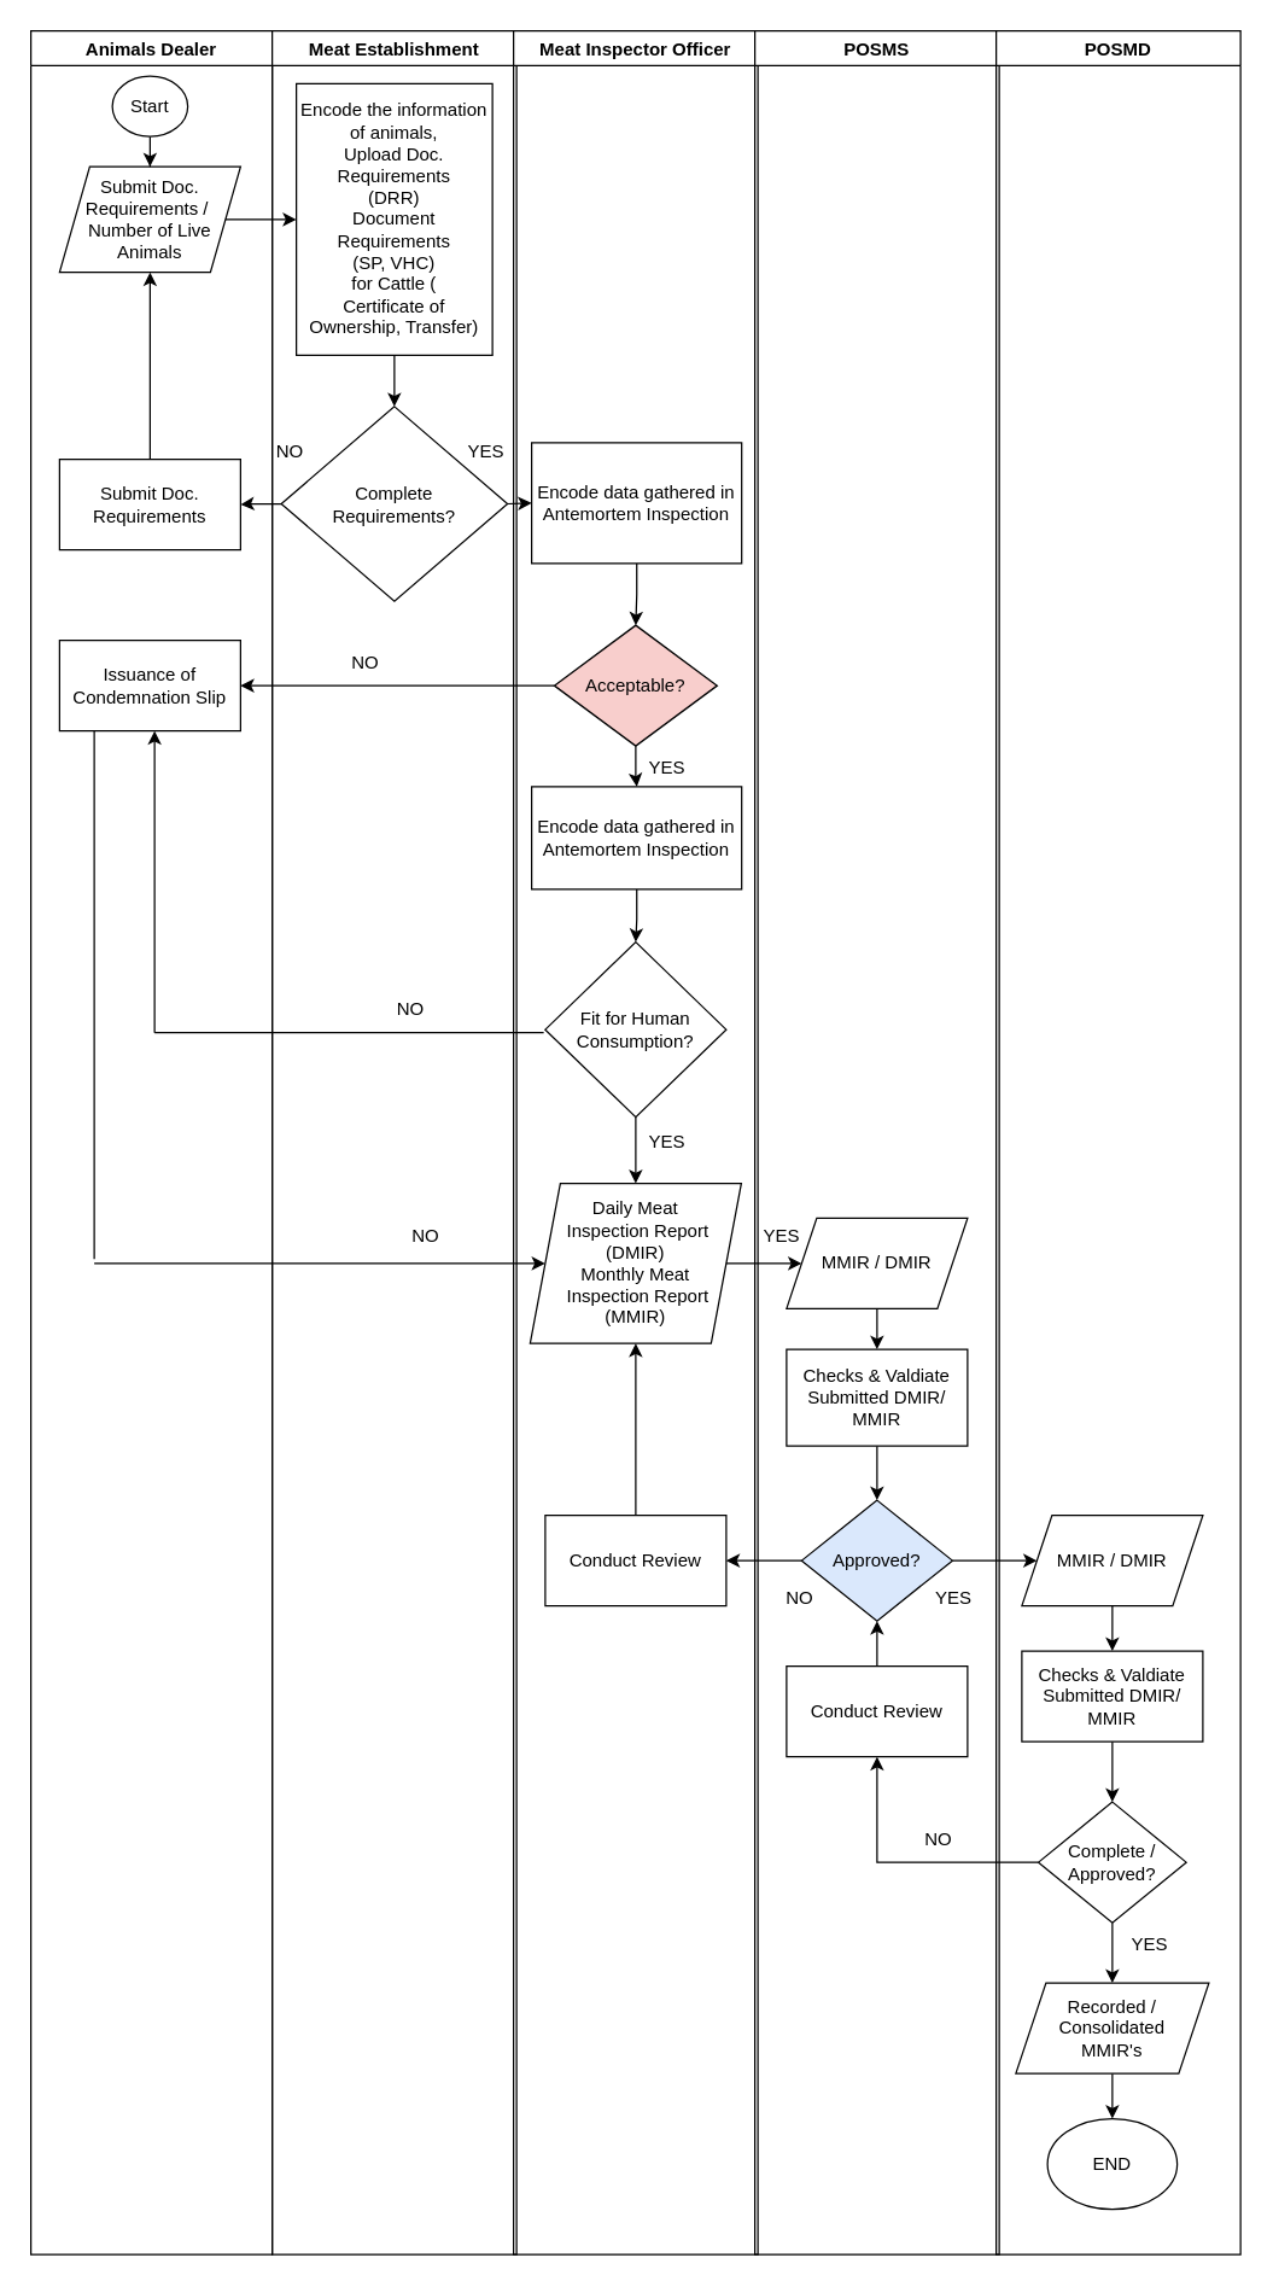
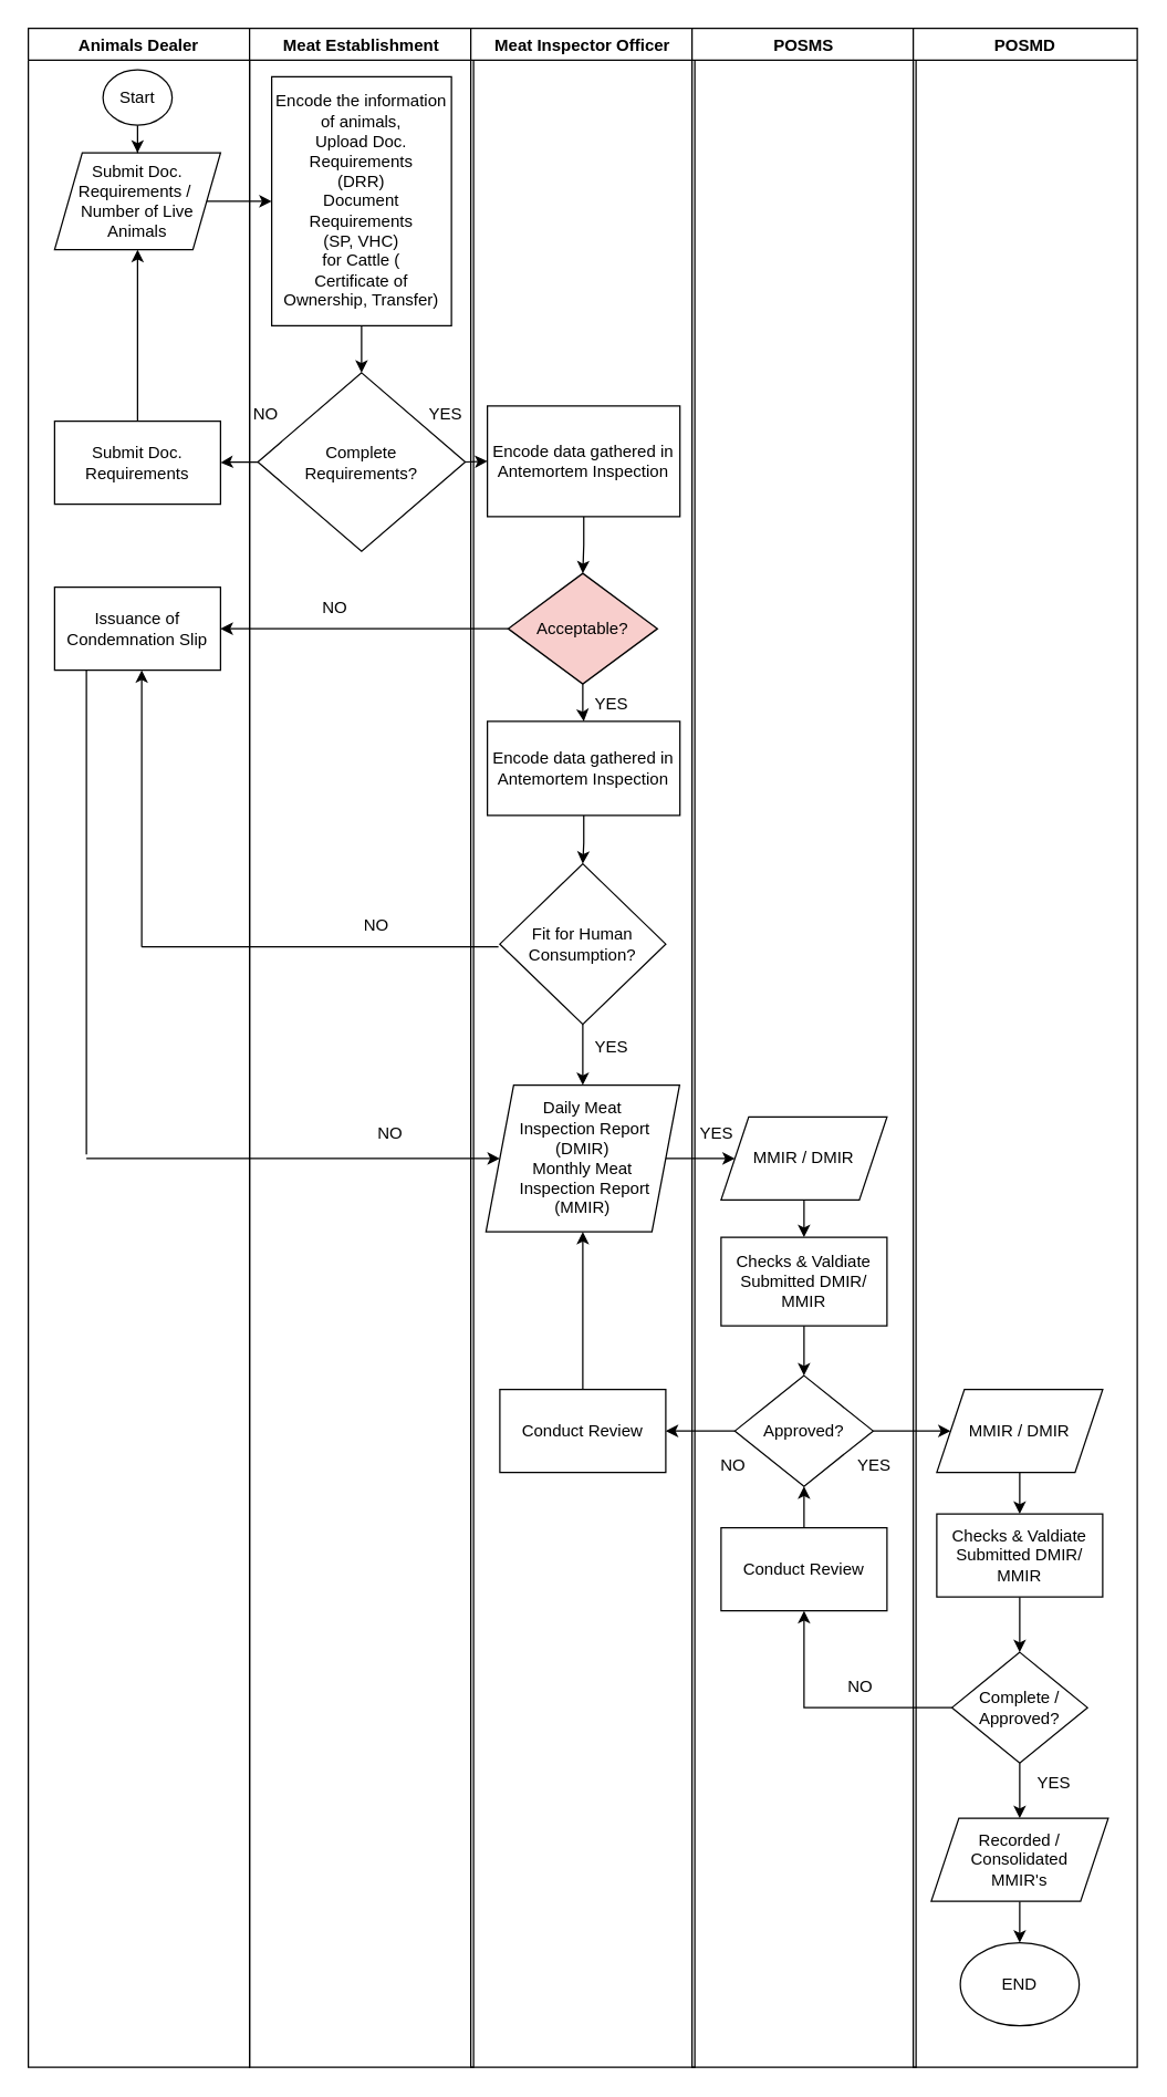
  <mxCell id="0" />
  <mxCell id="1" parent="0" />
  <mxCell id="2" value="Animals Dealer" style="swimlane;startSize=23;" parent="1" vertex="1"><mxGeometry x="20" y="20" width="160" height="1474" as="geometry" /></mxCell>
  <mxCell id="3" value="Submit Doc. Requirements /&amp;nbsp; Number of Live Animals" style="shape=parallelogram;perimeter=parallelogramPerimeter;whiteSpace=wrap;html=1;fixedSize=1;" parent="2" vertex="1"><mxGeometry x="19" y="90" width="120" height="70" as="geometry" /></mxCell>
  <mxCell id="4" value="" style="edgeStyle=orthogonalEdgeStyle;rounded=0;orthogonalLoop=1;jettySize=auto;html=1;" parent="2" source="5" target="3" edge="1"><mxGeometry relative="1" as="geometry" /></mxCell>
  <mxCell id="5" value="Start" style="ellipse;whiteSpace=wrap;html=1;" parent="2" vertex="1"><mxGeometry x="54" y="30" width="50" height="40" as="geometry" /></mxCell>
  <mxCell id="6" value="Submit Doc. Requirements" style="whiteSpace=wrap;html=1;rounded=0;" parent="2" vertex="1"><mxGeometry x="19" y="284" width="120" height="60" as="geometry" /></mxCell>
  <mxCell id="7" value="" style="endArrow=classic;html=1;rounded=0;exitX=0.5;exitY=0;exitDx=0;exitDy=0;entryX=0.5;entryY=1;entryDx=0;entryDy=0;" parent="2" source="6" target="3" edge="1"><mxGeometry width="50" height="50" relative="1" as="geometry"><mxPoint x="272" y="244" as="sourcePoint" /><mxPoint x="322" y="194" as="targetPoint" /></mxGeometry></mxCell>
  <mxCell id="8" value="Issuance of Condemnation Slip" style="rounded=0;whiteSpace=wrap;html=1;" parent="2" vertex="1"><mxGeometry x="19.004" y="404" width="120" height="60" as="geometry" /></mxCell>
  <mxCell id="9" value="Meat Establishment" style="swimlane;" parent="1" vertex="1"><mxGeometry x="180" y="20" width="162" height="1474" as="geometry" /></mxCell>
  <mxCell id="10" value="Encode the information of animals,&lt;br&gt;Upload Doc. Requirements&lt;br&gt;(DRR)&lt;br&gt;Document Requirements&lt;br&gt;(SP, VHC)&lt;br&gt;for Cattle (&lt;br&gt;Certificate of Ownership, Transfer)" style="rounded=0;whiteSpace=wrap;html=1;" parent="9" vertex="1"><mxGeometry x="16" y="35" width="130" height="180" as="geometry" /></mxCell>
  <mxCell id="11" value="Complete &lt;br&gt;Requirements?" style="rhombus;whiteSpace=wrap;html=1;rounded=0;" parent="9" vertex="1"><mxGeometry x="6" y="249" width="150" height="129" as="geometry" /></mxCell>
  <mxCell id="12" value="" style="edgeStyle=orthogonalEdgeStyle;rounded=0;orthogonalLoop=1;jettySize=auto;html=1;" parent="9" source="10" target="11" edge="1"><mxGeometry relative="1" as="geometry" /></mxCell>
  <mxCell id="13" value="NO" style="text;html=1;strokeColor=none;fillColor=none;align=center;verticalAlign=middle;whiteSpace=wrap;rounded=0;" parent="9" vertex="1"><mxGeometry x="-18" y="264" width="60" height="30" as="geometry" /></mxCell>
  <mxCell id="14" value="YES" style="text;html=1;strokeColor=none;fillColor=none;align=center;verticalAlign=middle;whiteSpace=wrap;rounded=0;" parent="9" vertex="1"><mxGeometry x="112" y="264" width="60" height="30" as="geometry" /></mxCell>
  <mxCell id="15" value="NO" style="text;html=1;strokeColor=none;fillColor=none;align=center;verticalAlign=middle;whiteSpace=wrap;rounded=0;" parent="9" vertex="1"><mxGeometry x="32" y="404" width="60" height="30" as="geometry" /></mxCell>
  <mxCell id="16" value="NO" style="text;html=1;strokeColor=none;fillColor=none;align=center;verticalAlign=middle;whiteSpace=wrap;rounded=0;" parent="9" vertex="1"><mxGeometry x="72" y="784" width="60" height="30" as="geometry" /></mxCell>
  <mxCell id="17" value="" style="endArrow=none;html=1;rounded=0;exitX=0;exitY=0.5;exitDx=0;exitDy=0;" parent="9" edge="1"><mxGeometry width="50" height="50" relative="1" as="geometry"><mxPoint x="180" y="664" as="sourcePoint" /><mxPoint x="-78" y="664" as="targetPoint" /></mxGeometry></mxCell>
  <mxCell id="18" value="NO" style="text;html=1;strokeColor=none;fillColor=none;align=center;verticalAlign=middle;whiteSpace=wrap;rounded=0;" vertex="1" parent="9"><mxGeometry x="62" y="634" width="60" height="30" as="geometry" /></mxCell>
  <mxCell id="19" value="Meat Inspector Officer" style="swimlane;" parent="1" vertex="1"><mxGeometry x="340" y="20" width="162" height="1474" as="geometry" /></mxCell>
  <mxCell id="20" value="Encode data gathered in Antemortem Inspection" style="whiteSpace=wrap;html=1;rounded=0;" parent="19" vertex="1"><mxGeometry x="12" y="273" width="139.25" height="80" as="geometry" /></mxCell>
  <mxCell id="21" value="" style="edgeStyle=orthogonalEdgeStyle;rounded=0;orthogonalLoop=1;jettySize=auto;html=1;" parent="19" source="22" target="24" edge="1"><mxGeometry relative="1" as="geometry" /></mxCell>
  <mxCell id="22" value="Encode data gathered in Antemortem Inspection" style="whiteSpace=wrap;html=1;rounded=0;" parent="19" vertex="1"><mxGeometry x="12.0" y="501" width="139.25" height="68" as="geometry" /></mxCell>
  <mxCell id="23" value="" style="edgeStyle=orthogonalEdgeStyle;rounded=0;orthogonalLoop=1;jettySize=auto;html=1;" parent="19" source="24" target="25" edge="1"><mxGeometry relative="1" as="geometry" /></mxCell>
  <mxCell id="24" value="Fit for Human Consumption?" style="rhombus;whiteSpace=wrap;html=1;" parent="19" vertex="1"><mxGeometry x="21" y="604" width="120" height="116" as="geometry" /></mxCell>
  <mxCell id="25" value="Daily Meat&lt;br&gt;&amp;nbsp;Inspection Report (DMIR)&lt;br&gt;Monthly Meat&lt;br&gt;&amp;nbsp;Inspection Report&lt;br&gt;(MMIR)" style="shape=parallelogram;perimeter=parallelogramPerimeter;whiteSpace=wrap;html=1;fixedSize=1;" parent="19" vertex="1"><mxGeometry x="11" y="764" width="140" height="106" as="geometry" /></mxCell>
  <mxCell id="26" value="YES" style="text;html=1;strokeColor=none;fillColor=none;align=center;verticalAlign=middle;whiteSpace=wrap;rounded=0;" parent="19" vertex="1"><mxGeometry x="72" y="474" width="60" height="30" as="geometry" /></mxCell>
  <mxCell id="27" value="Conduct Review" style="whiteSpace=wrap;html=1;" parent="19" vertex="1"><mxGeometry x="21.01" y="984" width="120" height="60" as="geometry" /></mxCell>
  <mxCell id="28" value="" style="edgeStyle=orthogonalEdgeStyle;rounded=0;orthogonalLoop=1;jettySize=auto;html=1;entryX=0.5;entryY=1;entryDx=0;entryDy=0;" parent="19" source="27" target="25" edge="1"><mxGeometry relative="1" as="geometry"><mxPoint x="81.0" y="920.0" as="targetPoint" /></mxGeometry></mxCell>
  <mxCell id="29" value="Acceptable?" style="rhombus;whiteSpace=wrap;html=1;rounded=0;fillColor=#f8cecc;" parent="19" vertex="1"><mxGeometry x="27.01" y="394" width="107.99" height="80" as="geometry" /></mxCell>
  <mxCell id="30" value="" style="edgeStyle=orthogonalEdgeStyle;rounded=0;orthogonalLoop=1;jettySize=auto;html=1;" parent="19" source="29" target="22" edge="1"><mxGeometry relative="1" as="geometry" /></mxCell>
  <mxCell id="31" value="" style="edgeStyle=orthogonalEdgeStyle;rounded=0;orthogonalLoop=1;jettySize=auto;html=1;" parent="19" source="20" target="29" edge="1"><mxGeometry relative="1" as="geometry" /></mxCell>
  <mxCell id="32" value="YES" style="text;html=1;strokeColor=none;fillColor=none;align=center;verticalAlign=middle;whiteSpace=wrap;rounded=0;" vertex="1" parent="19"><mxGeometry x="72" y="722" width="60" height="30" as="geometry" /></mxCell>
  <mxCell id="33" value="POSMS" style="swimlane;" parent="1" vertex="1"><mxGeometry x="500" y="20" width="162" height="1474" as="geometry" /></mxCell>
  <mxCell id="34" value="" style="edgeStyle=orthogonalEdgeStyle;rounded=0;orthogonalLoop=1;jettySize=auto;html=1;" parent="33" source="35" target="39" edge="1"><mxGeometry relative="1" as="geometry" /></mxCell>
  <mxCell id="35" value="MMIR / DMIR" style="shape=parallelogram;perimeter=parallelogramPerimeter;whiteSpace=wrap;html=1;fixedSize=1;" parent="33" vertex="1"><mxGeometry x="21" y="787" width="120" height="60" as="geometry" /></mxCell>
- <mxCell id="36" value="Approved?" style="rhombus;whiteSpace=wrap;html=1;fillColor=#dae8fc;" parent="33" vertex="1"><mxGeometry x="31" y="974" width="100" height="80" as="geometry" /></mxCell>
+ <mxCell id="36" value="Approved?" style="rhombus;whiteSpace=wrap;html=1;" parent="33" vertex="1"><mxGeometry x="31" y="974" width="100" height="80" as="geometry" /></mxCell>
  <mxCell id="37" value="NO" style="text;html=1;strokeColor=none;fillColor=none;align=center;verticalAlign=middle;whiteSpace=wrap;rounded=0;" parent="33" vertex="1"><mxGeometry y="1024" width="60" height="30" as="geometry" /></mxCell>
  <mxCell id="38" value="" style="edgeStyle=orthogonalEdgeStyle;rounded=0;orthogonalLoop=1;jettySize=auto;html=1;entryX=0.5;entryY=0;entryDx=0;entryDy=0;" parent="33" source="39" target="36" edge="1"><mxGeometry relative="1" as="geometry" /></mxCell>
  <mxCell id="39" value="Checks &amp;amp; Valdiate&lt;br&gt;Submitted DMIR/ MMIR" style="whiteSpace=wrap;html=1;" parent="33" vertex="1"><mxGeometry x="21" y="874" width="120" height="64" as="geometry" /></mxCell>
  <mxCell id="40" value="YES" style="text;html=1;strokeColor=none;fillColor=none;align=center;verticalAlign=middle;whiteSpace=wrap;rounded=0;" parent="33" vertex="1"><mxGeometry x="102" y="1024" width="60" height="30" as="geometry" /></mxCell>
  <mxCell id="41" style="edgeStyle=orthogonalEdgeStyle;rounded=0;orthogonalLoop=1;jettySize=auto;html=1;entryX=0.5;entryY=1;entryDx=0;entryDy=0;" parent="33" source="42" target="36" edge="1"><mxGeometry relative="1" as="geometry" /></mxCell>
  <mxCell id="42" value="Conduct Review" style="whiteSpace=wrap;html=1;" parent="33" vertex="1"><mxGeometry x="21" y="1084" width="120" height="60" as="geometry" /></mxCell>
  <mxCell id="43" value="NO" style="text;html=1;strokeColor=none;fillColor=none;align=center;verticalAlign=middle;whiteSpace=wrap;rounded=0;" parent="33" vertex="1"><mxGeometry x="92" y="1184" width="60" height="30" as="geometry" /></mxCell>
  <mxCell id="44" value="YES" style="text;html=1;strokeColor=none;fillColor=none;align=center;verticalAlign=middle;whiteSpace=wrap;rounded=0;" vertex="1" parent="33"><mxGeometry x="-12" y="784" width="60" height="30" as="geometry" /></mxCell>
  <mxCell id="45" value="POSMD" style="swimlane;" parent="1" vertex="1"><mxGeometry x="660" y="20" width="162" height="1474" as="geometry" /></mxCell>
  <mxCell id="46" value="" style="edgeStyle=orthogonalEdgeStyle;rounded=0;orthogonalLoop=1;jettySize=auto;html=1;" parent="45" source="47" target="49" edge="1"><mxGeometry relative="1" as="geometry" /></mxCell>
  <mxCell id="47" value="MMIR / DMIR" style="shape=parallelogram;perimeter=parallelogramPerimeter;whiteSpace=wrap;html=1;fixedSize=1;" parent="45" vertex="1"><mxGeometry x="17" y="984" width="120" height="60" as="geometry" /></mxCell>
  <mxCell id="48" value="" style="edgeStyle=orthogonalEdgeStyle;rounded=0;orthogonalLoop=1;jettySize=auto;html=1;" parent="45" source="49" target="51" edge="1"><mxGeometry relative="1" as="geometry" /></mxCell>
  <mxCell id="49" value="&lt;span&gt;Checks &amp;amp; Valdiate&lt;/span&gt;&lt;br&gt;&lt;span&gt;Submitted DMIR/ MMIR&lt;/span&gt;" style="whiteSpace=wrap;html=1;" parent="45" vertex="1"><mxGeometry x="17" y="1074" width="120" height="60" as="geometry" /></mxCell>
  <mxCell id="50" value="" style="edgeStyle=orthogonalEdgeStyle;rounded=0;orthogonalLoop=1;jettySize=auto;html=1;" parent="45" source="51" target="53" edge="1"><mxGeometry relative="1" as="geometry" /></mxCell>
  <mxCell id="51" value="Complete / Approved?" style="rhombus;whiteSpace=wrap;html=1;" parent="45" vertex="1"><mxGeometry x="28" y="1174" width="98" height="80" as="geometry" /></mxCell>
  <mxCell id="52" value="" style="edgeStyle=orthogonalEdgeStyle;rounded=0;orthogonalLoop=1;jettySize=auto;html=1;" parent="45" source="53" target="54" edge="1"><mxGeometry relative="1" as="geometry" /></mxCell>
  <mxCell id="53" value="&lt;span&gt;Recorded / Consolidated&lt;/span&gt;&lt;br&gt;&lt;span&gt;MMIR's&lt;/span&gt;" style="shape=parallelogram;perimeter=parallelogramPerimeter;whiteSpace=wrap;html=1;fixedSize=1;" parent="45" vertex="1"><mxGeometry x="13" y="1294" width="128" height="60" as="geometry" /></mxCell>
  <mxCell id="54" value="END" style="ellipse;whiteSpace=wrap;html=1;" parent="45" vertex="1"><mxGeometry x="34" y="1384" width="86" height="60" as="geometry" /></mxCell>
  <mxCell id="55" value="YES" style="text;html=1;strokeColor=none;fillColor=none;align=center;verticalAlign=middle;whiteSpace=wrap;rounded=0;" parent="45" vertex="1"><mxGeometry x="72" y="1254" width="60" height="30" as="geometry" /></mxCell>
  <mxCell id="56" value="" style="edgeStyle=orthogonalEdgeStyle;rounded=0;orthogonalLoop=1;jettySize=auto;html=1;" parent="1" source="3" target="10" edge="1"><mxGeometry relative="1" as="geometry" /></mxCell>
  <mxCell id="57" value="" style="edgeStyle=orthogonalEdgeStyle;rounded=0;orthogonalLoop=1;jettySize=auto;html=1;" parent="1" source="11" target="6" edge="1"><mxGeometry relative="1" as="geometry" /></mxCell>
  <mxCell id="58" value="" style="endArrow=classic;html=1;rounded=0;exitX=1;exitY=0.5;exitDx=0;exitDy=0;entryX=0;entryY=0.5;entryDx=0;entryDy=0;" parent="1" source="11" target="20" edge="1"><mxGeometry width="50" height="50" relative="1" as="geometry"><mxPoint x="292" y="264" as="sourcePoint" /><mxPoint x="342" y="214" as="targetPoint" /></mxGeometry></mxCell>
  <mxCell id="59" value="" style="endArrow=classic;html=1;rounded=0;exitX=0;exitY=0.5;exitDx=0;exitDy=0;entryX=1;entryY=0.5;entryDx=0;entryDy=0;" parent="1" source="29" target="8" edge="1"><mxGeometry width="50" height="50" relative="1" as="geometry"><mxPoint x="367" y="383" as="sourcePoint" /><mxPoint x="162.004" y="377.585" as="targetPoint" /></mxGeometry></mxCell>
  <mxCell id="60" value="" style="endArrow=classic;html=1;rounded=0;entryX=0.5;entryY=1;entryDx=0;entryDy=0;" parent="1" edge="1"><mxGeometry width="50" height="50" relative="1" as="geometry"><mxPoint x="102" y="684" as="sourcePoint" /><mxPoint x="102.004" y="484" as="targetPoint" /></mxGeometry></mxCell>
  <mxCell id="61" value="" style="edgeStyle=orthogonalEdgeStyle;rounded=0;orthogonalLoop=1;jettySize=auto;html=1;" parent="1" source="25" target="35" edge="1"><mxGeometry relative="1" as="geometry" /></mxCell>
  <mxCell id="62" value="" style="endArrow=classic;html=1;rounded=0;exitX=0;exitY=0.5;exitDx=0;exitDy=0;entryX=1;entryY=0.5;entryDx=0;entryDy=0;" parent="1" source="36" target="27" edge="1"><mxGeometry width="50" height="50" relative="1" as="geometry"><mxPoint x="492" y="844" as="sourcePoint" /><mxPoint x="482" y="1004" as="targetPoint" /></mxGeometry></mxCell>
  <mxCell id="63" value="" style="edgeStyle=orthogonalEdgeStyle;rounded=0;orthogonalLoop=1;jettySize=auto;html=1;" parent="1" source="36" target="47" edge="1"><mxGeometry relative="1" as="geometry" /></mxCell>
  <mxCell id="64" value="" style="edgeStyle=orthogonalEdgeStyle;rounded=0;orthogonalLoop=1;jettySize=auto;html=1;" parent="1" source="51" target="42" edge="1"><mxGeometry relative="1" as="geometry" /></mxCell>
  <mxCell id="65" value="" style="endArrow=none;html=1;rounded=0;" parent="1" edge="1"><mxGeometry width="50" height="50" relative="1" as="geometry"><mxPoint x="62" y="484" as="sourcePoint" /><mxPoint x="62" y="834" as="targetPoint" /></mxGeometry></mxCell>
  <mxCell id="66" value="" style="endArrow=classic;html=1;rounded=0;" parent="1" target="25" edge="1"><mxGeometry width="50" height="50" relative="1" as="geometry"><mxPoint x="62" y="837" as="sourcePoint" /><mxPoint x="342" y="664" as="targetPoint" /></mxGeometry></mxCell>
